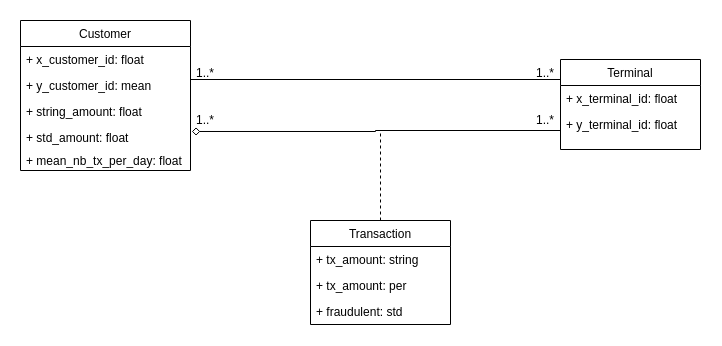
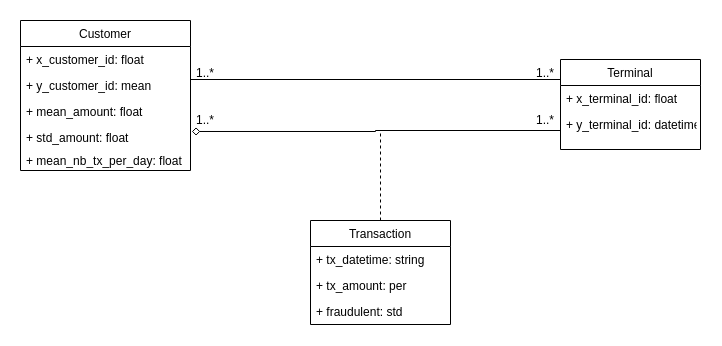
  <mxCell id="0" />
  <mxCell id="1" parent="0" />
  <mxCell id="2" value="Customer" style="swimlane;fontStyle=0;childLayout=stackLayout;horizontal=1;startSize=26;fillColor=none;horizontalStack=0;resizeParent=1;resizeParentMax=0;resizeLast=0;collapsible=1;marginBottom=0;" parent="1" vertex="1"><mxGeometry x="20" y="20" width="170" height="150" as="geometry" /></mxCell>
  <mxCell id="3" value="+ x_customer_id: float" style="text;strokeColor=none;fillColor=none;align=left;verticalAlign=top;spacingLeft=4;spacingRight=4;overflow=hidden;rotatable=0;points=[[0,0.5],[1,0.5]];portConstraint=eastwest;" parent="2" vertex="1"><mxGeometry y="26" width="170" height="26" as="geometry" /></mxCell>
  <mxCell id="4" value="+ y_customer_id: mean" style="text;strokeColor=none;fillColor=none;align=left;verticalAlign=top;spacingLeft=4;spacingRight=4;overflow=hidden;rotatable=0;points=[[0,0.5],[1,0.5]];portConstraint=eastwest;" parent="2" vertex="1"><mxGeometry y="52" width="170" height="26" as="geometry" /></mxCell>
- <mxCell id="5" value="+ string_amount: float" style="text;strokeColor=none;fillColor=none;align=left;verticalAlign=top;spacingLeft=4;spacingRight=4;overflow=hidden;rotatable=0;points=[[0,0.5],[1,0.5]];portConstraint=eastwest;fontSize=12;" parent="2" vertex="1"><mxGeometry y="78" width="170" height="26" as="geometry" /></mxCell>
+ <mxCell id="5" value="+ mean_amount: float" style="text;strokeColor=none;fillColor=none;align=left;verticalAlign=top;spacingLeft=4;spacingRight=4;overflow=hidden;rotatable=0;points=[[0,0.5],[1,0.5]];portConstraint=eastwest;fontSize=12;" parent="2" vertex="1"><mxGeometry y="78" width="170" height="26" as="geometry" /></mxCell>
  <mxCell id="6" value="+ std_amount: float" style="text;strokeColor=none;fillColor=none;align=left;verticalAlign=top;spacingLeft=4;spacingRight=4;overflow=hidden;rotatable=0;points=[[0,0.5],[1,0.5]];portConstraint=eastwest;fontSize=12;" parent="2" vertex="1"><mxGeometry y="104" width="170" height="26" as="geometry" /></mxCell>
  <mxCell id="7" value="+ mean_nb_tx_per_day: float" style="text;strokeColor=none;fillColor=none;align=left;verticalAlign=middle;spacingLeft=4;spacingRight=4;overflow=hidden;rotatable=0;points=[[0,0.5],[1,0.5]];portConstraint=eastwest;fontStyle=0" parent="2" vertex="1"><mxGeometry y="130" width="170" height="20" as="geometry" /></mxCell>
  <mxCell id="8" value="Terminal" style="swimlane;fontStyle=0;childLayout=stackLayout;horizontal=1;startSize=26;fillColor=none;horizontalStack=0;resizeParent=1;resizeParentMax=0;resizeLast=0;collapsible=1;marginBottom=0;" parent="1" vertex="1"><mxGeometry x="560" y="59" width="140" height="90" as="geometry" /></mxCell>
  <mxCell id="9" value="+ x_terminal_id: float" style="text;strokeColor=none;fillColor=none;align=left;verticalAlign=top;spacingLeft=4;spacingRight=4;overflow=hidden;rotatable=0;points=[[0,0.5],[1,0.5]];portConstraint=eastwest;" parent="8" vertex="1"><mxGeometry y="26" width="140" height="26" as="geometry" /></mxCell>
- <mxCell id="10" value="+ y_terminal_id: float" style="text;strokeColor=none;fillColor=none;align=left;verticalAlign=top;spacingLeft=4;spacingRight=4;overflow=hidden;rotatable=0;points=[[0,0.5],[1,0.5]];portConstraint=eastwest;" parent="8" vertex="1"><mxGeometry y="52" width="140" height="38" as="geometry" /></mxCell>
+ <mxCell id="10" value="+ y_terminal_id: datetime" style="text;strokeColor=none;fillColor=none;align=left;verticalAlign=top;spacingLeft=4;spacingRight=4;overflow=hidden;rotatable=0;points=[[0,0.5],[1,0.5]];portConstraint=eastwest;" parent="8" vertex="1"><mxGeometry y="52" width="140" height="38" as="geometry" /></mxCell>
  <mxCell id="11" value="" style="edgeStyle=orthogonalEdgeStyle;rounded=0;orthogonalLoop=1;jettySize=auto;entryX=0;entryY=0.25;entryDx=0;entryDy=0;endArrow=none;endFill=0;html=1;labelBorderColor=none;verticalAlign=middle;" parent="1" target="8" edge="1"><mxGeometry relative="1" as="geometry"><mxPoint x="190" y="79" as="sourcePoint" /><Array as="points"><mxPoint x="560" y="79" /></Array></mxGeometry></mxCell>
  <mxCell id="12" value="Transaction" style="swimlane;fontStyle=0;childLayout=stackLayout;horizontal=1;startSize=26;fillColor=none;horizontalStack=0;resizeParent=1;resizeParentMax=0;resizeLast=0;collapsible=1;marginBottom=0;" parent="1" vertex="1"><mxGeometry x="310" y="220" width="140" height="104" as="geometry" /></mxCell>
- <mxCell id="13" value="+ tx_amount: string" style="text;strokeColor=none;fillColor=none;align=left;verticalAlign=top;spacingLeft=4;spacingRight=4;overflow=hidden;rotatable=0;points=[[0,0.5],[1,0.5]];portConstraint=eastwest;" parent="12" vertex="1"><mxGeometry y="26" width="140" height="26" as="geometry" /></mxCell>
+ <mxCell id="13" value="+ tx_datetime: string" style="text;strokeColor=none;fillColor=none;align=left;verticalAlign=top;spacingLeft=4;spacingRight=4;overflow=hidden;rotatable=0;points=[[0,0.5],[1,0.5]];portConstraint=eastwest;" parent="12" vertex="1"><mxGeometry y="26" width="140" height="26" as="geometry" /></mxCell>
  <mxCell id="14" value="+ tx_amount: per" style="text;strokeColor=none;fillColor=none;align=left;verticalAlign=top;spacingLeft=4;spacingRight=4;overflow=hidden;rotatable=0;points=[[0,0.5],[1,0.5]];portConstraint=eastwest;" parent="12" vertex="1"><mxGeometry y="52" width="140" height="26" as="geometry" /></mxCell>
  <mxCell id="15" value="+ fraudulent: std" style="text;strokeColor=none;fillColor=none;align=left;verticalAlign=top;spacingLeft=4;spacingRight=4;overflow=hidden;rotatable=0;points=[[0,0.5],[1,0.5]];portConstraint=eastwest;" parent="12" vertex="1"><mxGeometry y="78" width="140" height="26" as="geometry" /></mxCell>
  <mxCell id="16" value="1..*" style="text;align=center;fontStyle=0;verticalAlign=middle;spacingLeft=3;spacingRight=3;strokeColor=none;rotatable=0;points=[[0,0.5],[1,0.5]];portConstraint=eastwest;fontSize=12;" parent="1" vertex="1"><mxGeometry x="190" y="106" width="30" height="26" as="geometry" /></mxCell>
  <mxCell id="17" value="1..*" style="text;align=center;fontStyle=0;verticalAlign=middle;spacingLeft=3;spacingRight=3;strokeColor=none;rotatable=0;points=[[0,0.5],[1,0.5]];portConstraint=eastwest;fontSize=12;" parent="1" vertex="1"><mxGeometry x="190" y="59" width="30" height="26" as="geometry" /></mxCell>
  <mxCell id="18" value="1..*" style="text;align=center;fontStyle=0;verticalAlign=middle;spacingLeft=3;spacingRight=3;strokeColor=none;rotatable=0;points=[[0,0.5],[1,0.5]];portConstraint=eastwest;fontSize=12;" parent="1" vertex="1"><mxGeometry x="530" y="106" width="30" height="26" as="geometry" /></mxCell>
  <mxCell id="19" value="1..*" style="text;align=center;fontStyle=0;verticalAlign=middle;spacingLeft=3;spacingRight=3;strokeColor=none;rotatable=0;points=[[0,0.5],[1,0.5]];portConstraint=eastwest;fontSize=12;" parent="1" vertex="1"><mxGeometry x="530" y="59" width="30" height="26" as="geometry" /></mxCell>
  <mxCell id="20" style="edgeStyle=orthogonalEdgeStyle;rounded=0;orthogonalLoop=1;jettySize=auto;html=1;exitX=0;exitY=0.5;exitDx=0;exitDy=0;entryX=1.008;entryY=0.269;entryDx=0;entryDy=0;entryPerimeter=0;labelBorderColor=none;fontSize=12;endArrow=diamond;endFill=0;" parent="1" source="10" target="6" edge="1"><mxGeometry relative="1" as="geometry" /></mxCell>
  <mxCell id="21" value="" style="endArrow=none;html=1;edgeStyle=orthogonalEdgeStyle;rounded=0;labelBorderColor=none;fontSize=12;exitX=0.5;exitY=0;exitDx=0;exitDy=0;dashed=1;" parent="1" source="12" edge="1"><mxGeometry relative="1" as="geometry"><mxPoint x="260" y="160" as="sourcePoint" /><mxPoint x="380" y="130" as="targetPoint" /></mxGeometry></mxCell>
